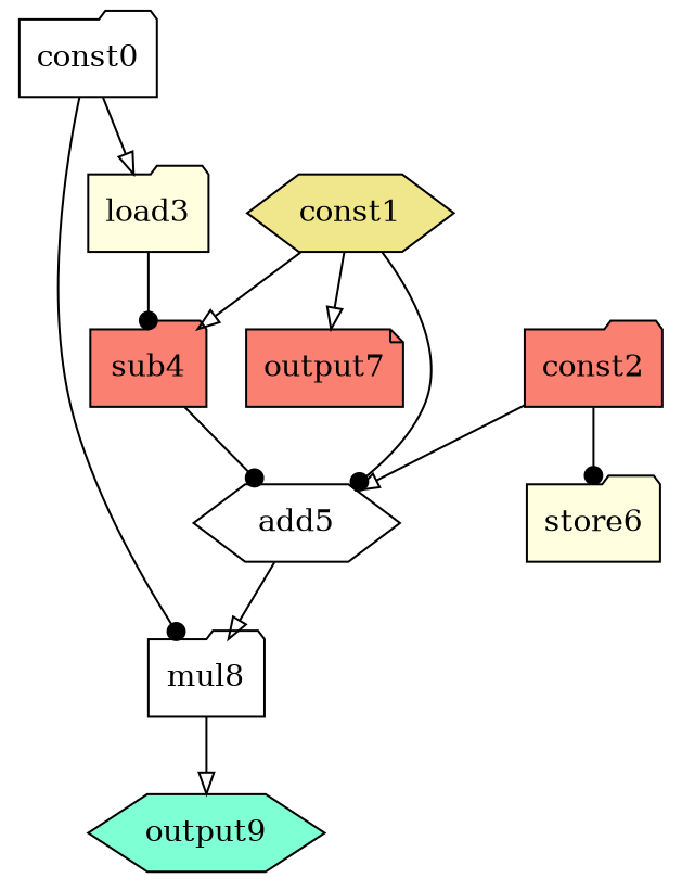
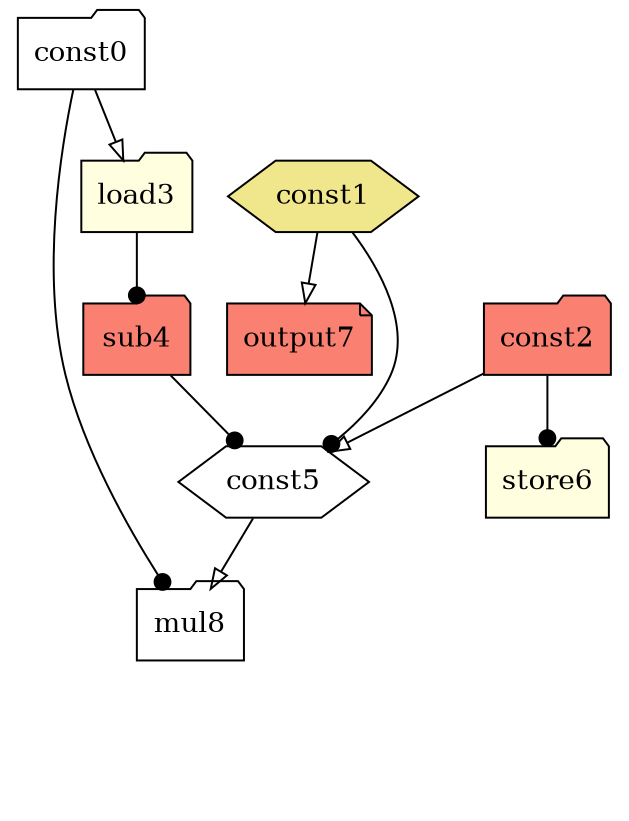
  digraph {
    node [fillcolor=white opcode=const shape=folder style=filled]
    edge [arrowhead=onormal operand=0]
    const0
    load3 [fillcolor=lightyellow opcode=load]
    mul8 [opcode=mul]
    sub4 [fillcolor=salmon opcode=sub]
-   output9 [fillcolor=aquamarine opcode=output shape=hexagon]
    const1 [fillcolor=khaki shape=hexagon]
    output7 [fillcolor=salmon opcode=output shape=note]
-   add5 [opcode=add shape=hexagon]
+   add5 [opcode=add shape=hexagon label=const5]
    store6 [fillcolor=lightyellow opcode=store]
    const2 [fillcolor=salmon]
    const0 -> load3
    const0 -> mul8 [arrowhead=dot]
    load3 -> sub4 [arrowhead=dot operand=1]
-   mul8 -> output9
    sub4 -> add5 [arrowhead=dot operand=1]
-   const1 -> sub4
    const1 -> output7
    const1 -> add5 [arrowhead=dot]
    add5 -> mul8 [operand=1]
    const2 -> add5
    const2 -> store6 [arrowhead=dot operand=1]
  }
